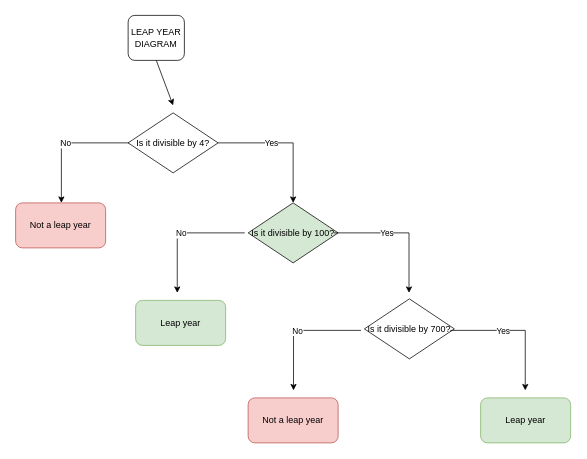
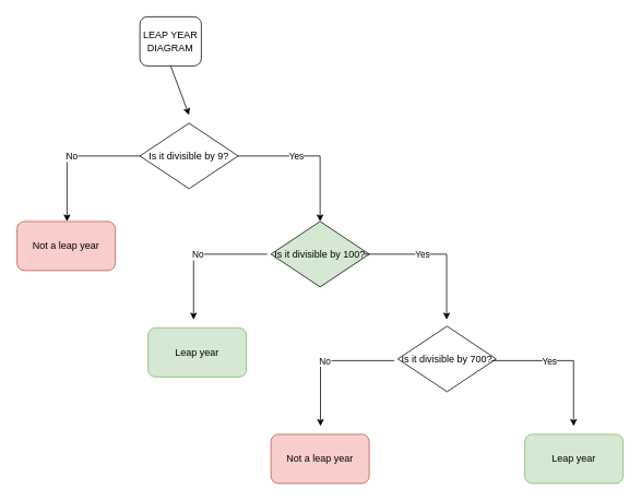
  <mxCell id="0" />
  <mxCell id="1" parent="0" />
  <mxCell id="2" value="LEAP YEAR DIAGRAM" style="rounded=1;whiteSpace=wrap;html=1;" vertex="1" parent="1"><mxGeometry x="170" y="20" width="75" height="60" as="geometry" /></mxCell>
  <mxCell id="3" value="" style="endArrow=classic;html=1;rounded=0;exitX=0.5;exitY=1;exitDx=0;exitDy=0;" edge="1" parent="1" source="2"><mxGeometry width="50" height="50" relative="1" as="geometry"><mxPoint x="240" y="430" as="sourcePoint" /><mxPoint x="230" y="140" as="targetPoint" /></mxGeometry></mxCell>
- <mxCell id="4" value="Is it divisible by 4?" style="rhombus;whiteSpace=wrap;html=1;" vertex="1" parent="1"><mxGeometry x="170" y="150" width="120" height="80" as="geometry" /></mxCell>
+ <mxCell id="4" value="Is it divisible by 9?" style="rhombus;whiteSpace=wrap;html=1;" vertex="1" parent="1"><mxGeometry x="170" y="150" width="120" height="80" as="geometry" /></mxCell>
  <mxCell id="5" value="No" style="endArrow=classic;html=1;rounded=0;exitX=0;exitY=0.5;exitDx=0;exitDy=0;" edge="1" parent="1"><mxGeometry relative="1" as="geometry"><mxPoint x="171" y="190" as="sourcePoint" /><mxPoint x="81" y="270" as="targetPoint" /><Array as="points"><mxPoint x="81" y="190" /></Array></mxGeometry></mxCell>
  <mxCell id="6" value="No" style="edgeLabel;resizable=0;html=1;align=center;verticalAlign=middle;" connectable="0" vertex="1" parent="5"><mxGeometry relative="1" as="geometry" /></mxCell>
  <mxCell id="7" value="" style="endArrow=classic;html=1;rounded=0;exitX=1;exitY=0.5;exitDx=0;exitDy=0;" edge="1" parent="1" source="4"><mxGeometry relative="1" as="geometry"><mxPoint x="480" y="190" as="sourcePoint" /><mxPoint x="390" y="270" as="targetPoint" /><Array as="points"><mxPoint x="390" y="190" /></Array></mxGeometry></mxCell>
  <mxCell id="8" value="Yes" style="edgeLabel;resizable=0;html=1;align=center;verticalAlign=middle;" connectable="0" vertex="1" parent="7"><mxGeometry relative="1" as="geometry"><mxPoint x="-20" as="offset" /></mxGeometry></mxCell>
  <mxCell id="9" value="Not a leap year" style="rounded=1;whiteSpace=wrap;html=1;fillColor=#f8cecc;strokeColor=#b85450;" vertex="1" parent="1"><mxGeometry x="20" y="270" width="120" height="60" as="geometry" /></mxCell>
  <mxCell id="10" value="Is it divisible by 100?" style="rhombus;whiteSpace=wrap;html=1;fillColor=#d5e8d4;" vertex="1" parent="1"><mxGeometry x="330" y="270" width="120" height="80" as="geometry" /></mxCell>
  <mxCell id="11" value="No" style="endArrow=classic;html=1;rounded=0;exitX=0;exitY=0.5;exitDx=0;exitDy=0;" edge="1" parent="1"><mxGeometry relative="1" as="geometry"><mxPoint x="325.5" y="310" as="sourcePoint" /><mxPoint x="235.5" y="390" as="targetPoint" /><Array as="points"><mxPoint x="235.5" y="310" /></Array></mxGeometry></mxCell>
  <mxCell id="12" value="No" style="edgeLabel;resizable=0;html=1;align=center;verticalAlign=middle;" connectable="0" vertex="1" parent="11"><mxGeometry relative="1" as="geometry" /></mxCell>
  <mxCell id="13" value="" style="endArrow=classic;html=1;rounded=0;exitX=1;exitY=0.5;exitDx=0;exitDy=0;" edge="1" parent="1"><mxGeometry relative="1" as="geometry"><mxPoint x="444.5" y="310" as="sourcePoint" /><mxPoint x="544.5" y="390" as="targetPoint" /><Array as="points"><mxPoint x="544.5" y="310" /></Array></mxGeometry></mxCell>
  <mxCell id="14" value="Yes" style="edgeLabel;resizable=0;html=1;align=center;verticalAlign=middle;" connectable="0" vertex="1" parent="13"><mxGeometry relative="1" as="geometry"><mxPoint x="-20" as="offset" /></mxGeometry></mxCell>
  <mxCell id="15" value="Leap year" style="rounded=1;whiteSpace=wrap;html=1;fillColor=#d5e8d4;strokeColor=#82b366;" vertex="1" parent="1"><mxGeometry x="180" y="400" width="120" height="60" as="geometry" /></mxCell>
  <mxCell id="16" value="Is it divisible by 700?" style="rhombus;whiteSpace=wrap;html=1;" vertex="1" parent="1"><mxGeometry x="485" y="398" width="120" height="80" as="geometry" /></mxCell>
  <mxCell id="17" value="No" style="endArrow=classic;html=1;rounded=0;exitX=0;exitY=0.5;exitDx=0;exitDy=0;" edge="1" parent="1"><mxGeometry relative="1" as="geometry"><mxPoint x="480.5" y="440" as="sourcePoint" /><mxPoint x="390.5" y="520" as="targetPoint" /><Array as="points"><mxPoint x="390.5" y="440" /></Array></mxGeometry></mxCell>
  <mxCell id="18" value="No" style="edgeLabel;resizable=0;html=1;align=center;verticalAlign=middle;" connectable="0" vertex="1" parent="17"><mxGeometry relative="1" as="geometry" /></mxCell>
  <mxCell id="19" value="" style="endArrow=classic;html=1;rounded=0;exitX=1;exitY=0.5;exitDx=0;exitDy=0;" edge="1" parent="1"><mxGeometry relative="1" as="geometry"><mxPoint x="599.5" y="440" as="sourcePoint" /><mxPoint x="699.5" y="520" as="targetPoint" /><Array as="points"><mxPoint x="699.5" y="440" /></Array></mxGeometry></mxCell>
  <mxCell id="20" value="Yes" style="edgeLabel;resizable=0;html=1;align=center;verticalAlign=middle;" connectable="0" vertex="1" parent="19"><mxGeometry relative="1" as="geometry"><mxPoint x="-20" as="offset" /></mxGeometry></mxCell>
  <mxCell id="21" value="Leap year" style="rounded=1;whiteSpace=wrap;html=1;fillColor=#d5e8d4;strokeColor=#82b366;" vertex="1" parent="1"><mxGeometry x="640" y="530" width="120" height="60" as="geometry" /></mxCell>
  <mxCell id="22" value="Not a leap year" style="rounded=1;whiteSpace=wrap;html=1;fillColor=#f8cecc;strokeColor=#b85450;" vertex="1" parent="1"><mxGeometry x="330" y="530" width="120" height="60" as="geometry" /></mxCell>
